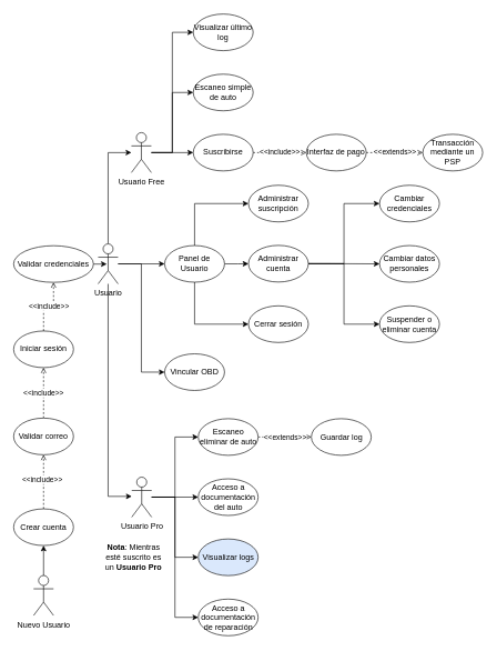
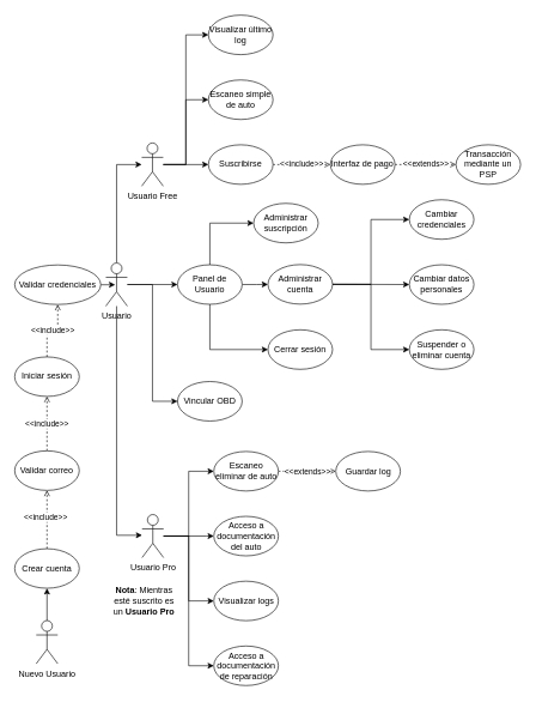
  <mxCell id="0" />
  <mxCell id="1" parent="0" />
  <mxCell id="2" value="" style="edgeStyle=orthogonalEdgeStyle;rounded=0;orthogonalLoop=1;jettySize=auto;html=1;" parent="1" source="3" target="6" edge="1"><mxGeometry relative="1" as="geometry" /></mxCell>
  <mxCell id="3" value="Nuevo Usuario" style="shape=umlActor;verticalLabelPosition=bottom;verticalAlign=top;html=1;outlineConnect=0;" parent="1" vertex="1"><mxGeometry x="50" y="862.75" width="30" height="60" as="geometry" /></mxCell>
  <mxCell id="4" value="" style="edgeStyle=orthogonalEdgeStyle;rounded=0;orthogonalLoop=1;jettySize=auto;html=1;endArrow=open;endFill=0;dashed=1;" parent="1" source="6" target="13" edge="1"><mxGeometry relative="1" as="geometry" /></mxCell>
  <mxCell id="5" value="&amp;lt;&amp;lt;include&amp;gt;&amp;gt;" style="edgeLabel;html=1;align=center;verticalAlign=middle;resizable=0;points=[];" parent="4" vertex="1" connectable="0"><mxGeometry x="0.086" y="3" relative="1" as="geometry"><mxPoint as="offset" /></mxGeometry></mxCell>
  <mxCell id="6" value="Crear cuenta" style="ellipse;whiteSpace=wrap;html=1;verticalAlign=middle;align=center;" parent="1" vertex="1"><mxGeometry x="20" y="762.75" width="90" height="55" as="geometry" /></mxCell>
  <mxCell id="7" value="" style="edgeStyle=orthogonalEdgeStyle;rounded=0;orthogonalLoop=1;jettySize=auto;html=1;" parent="1" source="11" target="17" edge="1"><mxGeometry relative="1" as="geometry" /></mxCell>
  <mxCell id="8" style="edgeStyle=orthogonalEdgeStyle;rounded=0;orthogonalLoop=1;jettySize=auto;html=1;" parent="1" source="11" target="35" edge="1"><mxGeometry relative="1" as="geometry"><Array as="points"><mxPoint x="162" y="744" /></Array></mxGeometry></mxCell>
  <mxCell id="9" style="edgeStyle=orthogonalEdgeStyle;rounded=0;orthogonalLoop=1;jettySize=auto;html=1;exitX=0.5;exitY=0;exitDx=0;exitDy=0;exitPerimeter=0;" parent="1" source="11" target="40" edge="1"><mxGeometry relative="1" as="geometry"><Array as="points"><mxPoint x="162" y="228" /></Array></mxGeometry></mxCell>
  <mxCell id="10" style="edgeStyle=orthogonalEdgeStyle;rounded=0;orthogonalLoop=1;jettySize=auto;html=1;entryX=0;entryY=0.5;entryDx=0;entryDy=0;" parent="1" source="11" target="48" edge="1"><mxGeometry relative="1" as="geometry" /></mxCell>
  <mxCell id="11" value="Usuario" style="shape=umlActor;verticalLabelPosition=bottom;verticalAlign=top;html=1;outlineConnect=0;" parent="1" vertex="1"><mxGeometry x="147" y="365" width="30" height="60" as="geometry" /></mxCell>
  <mxCell id="12" value="&amp;lt;&amp;lt;include&amp;gt;&amp;gt;" style="edgeStyle=orthogonalEdgeStyle;rounded=0;orthogonalLoop=1;jettySize=auto;html=1;endArrow=open;endFill=0;dashed=1;" parent="1" source="13" target="23" edge="1"><mxGeometry relative="1" as="geometry" /></mxCell>
  <mxCell id="13" value="Validar correo" style="ellipse;whiteSpace=wrap;html=1;verticalAlign=middle;align=center;" parent="1" vertex="1"><mxGeometry x="20" y="626.5" width="90" height="55" as="geometry" /></mxCell>
  <mxCell id="14" style="edgeStyle=orthogonalEdgeStyle;rounded=0;orthogonalLoop=1;jettySize=auto;html=1;exitX=0.5;exitY=0;exitDx=0;exitDy=0;entryX=0;entryY=0.5;entryDx=0;entryDy=0;" parent="1" source="17" target="26" edge="1"><mxGeometry relative="1" as="geometry" /></mxCell>
  <mxCell id="15" value="" style="edgeStyle=orthogonalEdgeStyle;rounded=0;orthogonalLoop=1;jettySize=auto;html=1;" parent="1" source="17" target="21" edge="1"><mxGeometry relative="1" as="geometry" /></mxCell>
  <mxCell id="16" style="edgeStyle=orthogonalEdgeStyle;rounded=0;orthogonalLoop=1;jettySize=auto;html=1;exitX=0.5;exitY=1;exitDx=0;exitDy=0;entryX=0;entryY=0.5;entryDx=0;entryDy=0;" parent="1" source="17" target="30" edge="1"><mxGeometry relative="1" as="geometry" /></mxCell>
  <mxCell id="17" value="Panel de Usuario" style="ellipse;whiteSpace=wrap;html=1;verticalAlign=middle;align=center;" parent="1" vertex="1"><mxGeometry x="247" y="367.5" width="90" height="55" as="geometry" /></mxCell>
  <mxCell id="18" style="edgeStyle=orthogonalEdgeStyle;rounded=0;orthogonalLoop=1;jettySize=auto;html=1;exitX=1;exitY=0.5;exitDx=0;exitDy=0;entryX=0;entryY=0.5;entryDx=0;entryDy=0;" parent="1" source="21" target="27" edge="1"><mxGeometry relative="1" as="geometry" /></mxCell>
  <mxCell id="19" style="edgeStyle=orthogonalEdgeStyle;rounded=0;orthogonalLoop=1;jettySize=auto;html=1;exitX=1;exitY=0.5;exitDx=0;exitDy=0;entryX=0;entryY=0.5;entryDx=0;entryDy=0;" parent="1" source="21" target="29" edge="1"><mxGeometry relative="1" as="geometry" /></mxCell>
  <mxCell id="20" style="edgeStyle=orthogonalEdgeStyle;rounded=0;orthogonalLoop=1;jettySize=auto;html=1;exitX=1;exitY=0.5;exitDx=0;exitDy=0;entryX=0;entryY=0.5;entryDx=0;entryDy=0;" parent="1" source="21" target="28" edge="1"><mxGeometry relative="1" as="geometry" /></mxCell>
  <mxCell id="21" value="Administrar cuenta" style="ellipse;whiteSpace=wrap;html=1;verticalAlign=middle;align=center;" parent="1" vertex="1"><mxGeometry x="373" y="367.25" width="90" height="55" as="geometry" /></mxCell>
  <mxCell id="22" value="&amp;lt;&amp;lt;include&amp;gt;&amp;gt;" style="edgeStyle=orthogonalEdgeStyle;rounded=0;orthogonalLoop=1;jettySize=auto;html=1;dashed=1;endArrow=open;endFill=0;" parent="1" source="23" target="25" edge="1"><mxGeometry relative="1" as="geometry" /></mxCell>
  <mxCell id="23" value="Iniciar sesión" style="ellipse;whiteSpace=wrap;html=1;verticalAlign=middle;align=center;" parent="1" vertex="1"><mxGeometry x="20" y="495.75" width="90" height="55" as="geometry" /></mxCell>
  <mxCell id="24" value="" style="edgeStyle=orthogonalEdgeStyle;rounded=0;orthogonalLoop=1;jettySize=auto;html=1;" parent="1" source="25" target="11" edge="1"><mxGeometry relative="1" as="geometry" /></mxCell>
  <mxCell id="25" value="Validar credenciales" style="ellipse;whiteSpace=wrap;html=1;verticalAlign=middle;align=center;" parent="1" vertex="1"><mxGeometry x="20" y="367.75" width="120" height="55" as="geometry" /></mxCell>
- <mxCell id="26" value="Administrar suscripción" style="ellipse;whiteSpace=wrap;html=1;verticalAlign=middle;align=center;" parent="1" vertex="1"><mxGeometry x="373" y="277" width="90" height="55" as="geometry" /></mxCell>
+ <mxCell id="26" value="Administrar suscripción" style="ellipse;whiteSpace=wrap;html=1;verticalAlign=middle;align=center;" parent="1" vertex="1"><mxGeometry x="353" y="282" width="90" height="55" as="geometry" /></mxCell>
  <mxCell id="27" value="Cambiar datos personales" style="ellipse;whiteSpace=wrap;html=1;verticalAlign=middle;align=center;" parent="1" vertex="1"><mxGeometry x="570" y="367.5" width="90" height="55" as="geometry" /></mxCell>
  <mxCell id="28" value="Suspender o eliminar cuenta" style="ellipse;whiteSpace=wrap;html=1;verticalAlign=middle;align=center;" parent="1" vertex="1"><mxGeometry x="570" y="458" width="90" height="55" as="geometry" /></mxCell>
  <mxCell id="29" value="Cambiar credenciales" style="ellipse;whiteSpace=wrap;html=1;verticalAlign=middle;align=center;" parent="1" vertex="1"><mxGeometry x="570" y="277" width="90" height="55" as="geometry" /></mxCell>
  <mxCell id="30" value="Cerrar sesión" style="ellipse;whiteSpace=wrap;html=1;verticalAlign=middle;align=center;" parent="1" vertex="1"><mxGeometry x="373" y="458" width="90" height="55" as="geometry" /></mxCell>
  <mxCell id="31" value="" style="edgeStyle=orthogonalEdgeStyle;rounded=0;orthogonalLoop=1;jettySize=auto;html=1;" parent="1" source="35" target="51" edge="1"><mxGeometry relative="1" as="geometry"><Array as="points"><mxPoint x="287.5" y="744.88" /><mxPoint x="287.5" y="744.88" /></Array></mxGeometry></mxCell>
  <mxCell id="32" style="edgeStyle=orthogonalEdgeStyle;rounded=0;orthogonalLoop=1;jettySize=auto;html=1;entryX=0;entryY=0.5;entryDx=0;entryDy=0;" parent="1" source="35" target="50" edge="1"><mxGeometry relative="1" as="geometry" /></mxCell>
  <mxCell id="33" style="edgeStyle=orthogonalEdgeStyle;rounded=0;orthogonalLoop=1;jettySize=auto;html=1;entryX=0;entryY=0.5;entryDx=0;entryDy=0;" parent="1" source="35" target="53" edge="1"><mxGeometry relative="1" as="geometry" /></mxCell>
  <mxCell id="34" style="edgeStyle=orthogonalEdgeStyle;rounded=0;orthogonalLoop=1;jettySize=auto;html=1;entryX=0;entryY=0.5;entryDx=0;entryDy=0;" parent="1" source="35" target="52" edge="1"><mxGeometry relative="1" as="geometry" /></mxCell>
  <mxCell id="35" value="Usuario Pro" style="shape=umlActor;verticalLabelPosition=bottom;verticalAlign=top;html=1;outlineConnect=0;" parent="1" vertex="1"><mxGeometry x="197.5" y="715.13" width="30" height="60" as="geometry" /></mxCell>
  <mxCell id="36" value="&lt;b&gt;Nota&lt;/b&gt;: Mientras esté suscrito es un &lt;b&gt;Usuario Pro&lt;/b&gt;" style="text;html=1;align=center;verticalAlign=middle;whiteSpace=wrap;rounded=0;" parent="1" vertex="1"><mxGeometry x="154" y="815.13" width="93" height="40.5" as="geometry" /></mxCell>
  <mxCell id="37" style="edgeStyle=orthogonalEdgeStyle;rounded=0;orthogonalLoop=1;jettySize=auto;html=1;entryX=0;entryY=0.5;entryDx=0;entryDy=0;" parent="1" source="40" target="42" edge="1"><mxGeometry relative="1" as="geometry" /></mxCell>
  <mxCell id="38" style="edgeStyle=orthogonalEdgeStyle;rounded=0;orthogonalLoop=1;jettySize=auto;html=1;entryX=0;entryY=0.5;entryDx=0;entryDy=0;" parent="1" source="40" target="46" edge="1"><mxGeometry relative="1" as="geometry" /></mxCell>
  <mxCell id="39" style="edgeStyle=orthogonalEdgeStyle;rounded=0;orthogonalLoop=1;jettySize=auto;html=1;entryX=0;entryY=0.5;entryDx=0;entryDy=0;" parent="1" source="40" target="47" edge="1"><mxGeometry relative="1" as="geometry" /></mxCell>
  <mxCell id="40" value="Usuario Free" style="shape=umlActor;verticalLabelPosition=bottom;verticalAlign=top;html=1;outlineConnect=0;" parent="1" vertex="1"><mxGeometry x="197" y="198" width="30" height="60" as="geometry" /></mxCell>
  <mxCell id="41" value="&amp;lt;&amp;lt;include&amp;gt;&amp;gt;" style="edgeStyle=orthogonalEdgeStyle;rounded=0;orthogonalLoop=1;jettySize=auto;html=1;dashed=1;endArrow=open;endFill=0;" parent="1" source="42" target="44" edge="1"><mxGeometry relative="1" as="geometry" /></mxCell>
  <mxCell id="42" value="Suscribirse" style="ellipse;whiteSpace=wrap;html=1;verticalAlign=middle;align=center;" parent="1" vertex="1"><mxGeometry x="290" y="200.5" width="90" height="55" as="geometry" /></mxCell>
  <mxCell id="43" value="&amp;lt;&amp;lt;extends&amp;gt;&amp;gt;" style="edgeStyle=orthogonalEdgeStyle;rounded=0;orthogonalLoop=1;jettySize=auto;html=1;endArrow=open;endFill=0;dashed=1;" parent="1" source="44" target="45" edge="1"><mxGeometry relative="1" as="geometry" /></mxCell>
  <mxCell id="44" value="Interfaz de pago" style="ellipse;whiteSpace=wrap;html=1;verticalAlign=middle;align=center;" parent="1" vertex="1"><mxGeometry x="460" y="200.5" width="90" height="55" as="geometry" /></mxCell>
  <mxCell id="45" value="Transacción mediante un PSP" style="ellipse;whiteSpace=wrap;html=1;verticalAlign=middle;align=center;" parent="1" vertex="1"><mxGeometry x="635" y="200.5" width="90" height="55" as="geometry" /></mxCell>
  <mxCell id="46" value="Escaneo simple de auto" style="ellipse;whiteSpace=wrap;html=1;verticalAlign=middle;align=center;" parent="1" vertex="1"><mxGeometry x="290" y="110.25" width="90" height="55" as="geometry" /></mxCell>
  <mxCell id="47" value="Visualizar último log" style="ellipse;whiteSpace=wrap;html=1;verticalAlign=middle;align=center;" parent="1" vertex="1"><mxGeometry x="290" y="20" width="90" height="55" as="geometry" /></mxCell>
  <mxCell id="48" value="Vincular OBD" style="ellipse;whiteSpace=wrap;html=1;verticalAlign=middle;align=center;" parent="1" vertex="1"><mxGeometry x="247" y="530" width="90" height="55" as="geometry" /></mxCell>
  <mxCell id="49" value="&amp;lt;&amp;lt;extends&amp;gt;&amp;gt;" style="edgeStyle=orthogonalEdgeStyle;rounded=0;orthogonalLoop=1;jettySize=auto;html=1;dashed=1;endArrow=open;endFill=0;" parent="1" source="50" target="54" edge="1"><mxGeometry relative="1" as="geometry" /></mxCell>
  <mxCell id="50" value="Escaneo eliminar de auto" style="ellipse;whiteSpace=wrap;html=1;verticalAlign=middle;align=center;" parent="1" vertex="1"><mxGeometry x="297.5" y="627.38" width="90" height="55" as="geometry" /></mxCell>
  <mxCell id="51" value="Acceso a documentación del auto" style="ellipse;whiteSpace=wrap;html=1;verticalAlign=middle;align=center;" parent="1" vertex="1"><mxGeometry x="297.5" y="717.63" width="90" height="55" as="geometry" /></mxCell>
- <mxCell id="52" value="Visualizar logs" style="ellipse;whiteSpace=wrap;html=1;verticalAlign=middle;align=center;fillColor=#dae8fc;" parent="1" vertex="1"><mxGeometry x="297.5" y="807.88" width="90" height="55" as="geometry" /></mxCell>
+ <mxCell id="52" value="Visualizar logs" style="ellipse;whiteSpace=wrap;html=1;verticalAlign=middle;align=center;" parent="1" vertex="1"><mxGeometry x="297.5" y="807.88" width="90" height="55" as="geometry" /></mxCell>
  <mxCell id="53" value="Acceso a documentación de reparación" style="ellipse;whiteSpace=wrap;html=1;verticalAlign=middle;align=center;" parent="1" vertex="1"><mxGeometry x="297.5" y="898.13" width="90" height="55" as="geometry" /></mxCell>
  <mxCell id="54" value="Guardar log" style="ellipse;whiteSpace=wrap;html=1;verticalAlign=middle;align=center;" parent="1" vertex="1"><mxGeometry x="467.5" y="627.38" width="90" height="55" as="geometry" /></mxCell>
